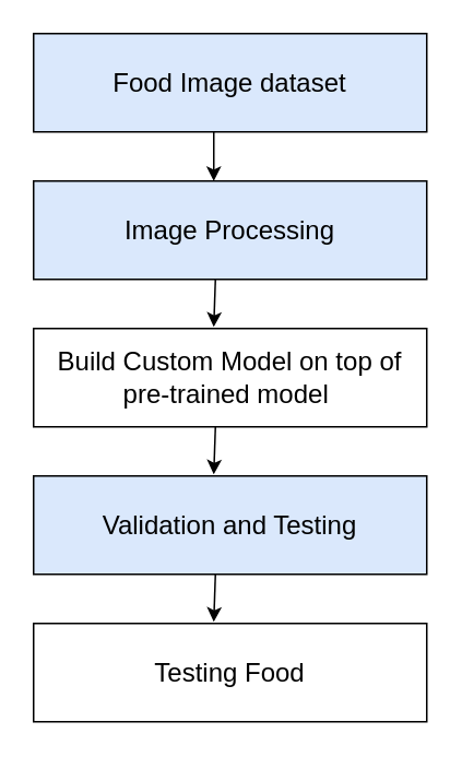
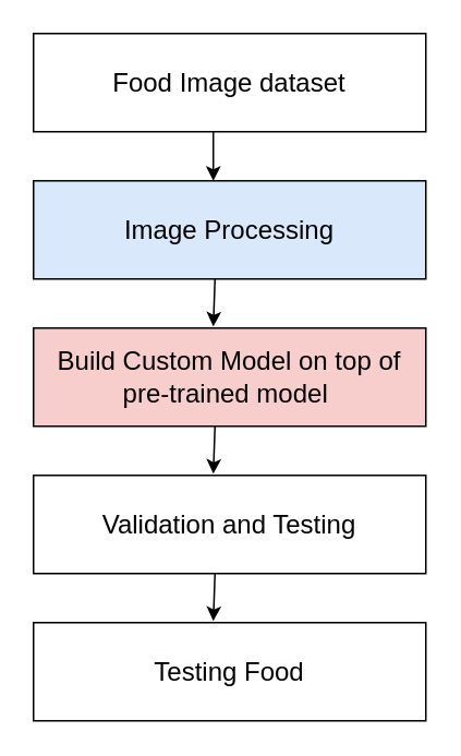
  <mxCell id="0" />
  <mxCell id="1" parent="0" />
- <mxCell id="2" value="&lt;font style=&quot;font-size: 16px;&quot;&gt;Food Image dataset&lt;/font&gt;" style="rounded=0;whiteSpace=wrap;html=1;fillColor=#dae8fc;" vertex="1" parent="1"><mxGeometry x="20" y="20" width="240" height="60" as="geometry" /></mxCell>
+ <mxCell id="2" value="&lt;font style=&quot;font-size: 16px;&quot;&gt;Food Image dataset&lt;/font&gt;" style="rounded=0;whiteSpace=wrap;html=1;" vertex="1" parent="1"><mxGeometry x="20" y="20" width="240" height="60" as="geometry" /></mxCell>
  <mxCell id="3" value="&lt;span style=&quot;font-size: 16px;&quot;&gt;Image Processing&lt;/span&gt;" style="rounded=0;whiteSpace=wrap;html=1;fillColor=#dae8fc;" vertex="1" parent="1"><mxGeometry x="20" y="110" width="240" height="60" as="geometry" /></mxCell>
  <mxCell id="4" value="" style="endArrow=classic;html=1;rounded=0;" edge="1" parent="1"><mxGeometry width="50" height="50" relative="1" as="geometry"><mxPoint x="130" y="80" as="sourcePoint" /><mxPoint x="130" y="110" as="targetPoint" /></mxGeometry></mxCell>
  <mxCell id="5" value="" style="endArrow=classic;html=1;rounded=0;" edge="1" parent="1"><mxGeometry width="50" height="50" relative="1" as="geometry"><mxPoint x="131" y="170" as="sourcePoint" /><mxPoint x="130" y="199" as="targetPoint" /></mxGeometry></mxCell>
- <mxCell id="6" value="&lt;span style=&quot;font-size: 16px;&quot;&gt;Build Custom Model on top of pre-trained model&amp;nbsp;&lt;/span&gt;" style="rounded=0;whiteSpace=wrap;html=1;" vertex="1" parent="1"><mxGeometry x="20" y="200" width="240" height="60" as="geometry" /></mxCell>
+ <mxCell id="6" value="&lt;span style=&quot;font-size: 16px;&quot;&gt;Build Custom Model on top of pre-trained model&amp;nbsp;&lt;/span&gt;" style="rounded=0;whiteSpace=wrap;html=1;fillColor=#f8cecc;" vertex="1" parent="1"><mxGeometry x="20" y="200" width="240" height="60" as="geometry" /></mxCell>
  <mxCell id="7" value="" style="endArrow=classic;html=1;rounded=0;" edge="1" parent="1"><mxGeometry width="50" height="50" relative="1" as="geometry"><mxPoint x="131" y="260" as="sourcePoint" /><mxPoint x="130" y="289" as="targetPoint" /></mxGeometry></mxCell>
  <mxCell id="8" value="&lt;span style=&quot;font-size: 16px;&quot;&gt;Testing Food&lt;/span&gt;" style="rounded=0;whiteSpace=wrap;html=1;" vertex="1" parent="1"><mxGeometry x="20" y="380" width="240" height="60" as="geometry" /></mxCell>
  <mxCell id="9" value="" style="endArrow=classic;html=1;rounded=0;" edge="1" parent="1"><mxGeometry width="50" height="50" relative="1" as="geometry"><mxPoint x="131" y="350" as="sourcePoint" /><mxPoint x="130" y="379" as="targetPoint" /></mxGeometry></mxCell>
- <mxCell id="10" value="&lt;span style=&quot;font-size: 16px;&quot;&gt;Validation and Testing&lt;/span&gt;" style="rounded=0;whiteSpace=wrap;html=1;fillColor=#dae8fc;" vertex="1" parent="1"><mxGeometry x="20" y="290" width="240" height="60" as="geometry" /></mxCell>
+ <mxCell id="10" value="&lt;span style=&quot;font-size: 16px;&quot;&gt;Validation and Testing&lt;/span&gt;" style="rounded=0;whiteSpace=wrap;html=1;" vertex="1" parent="1"><mxGeometry x="20" y="290" width="240" height="60" as="geometry" /></mxCell>
